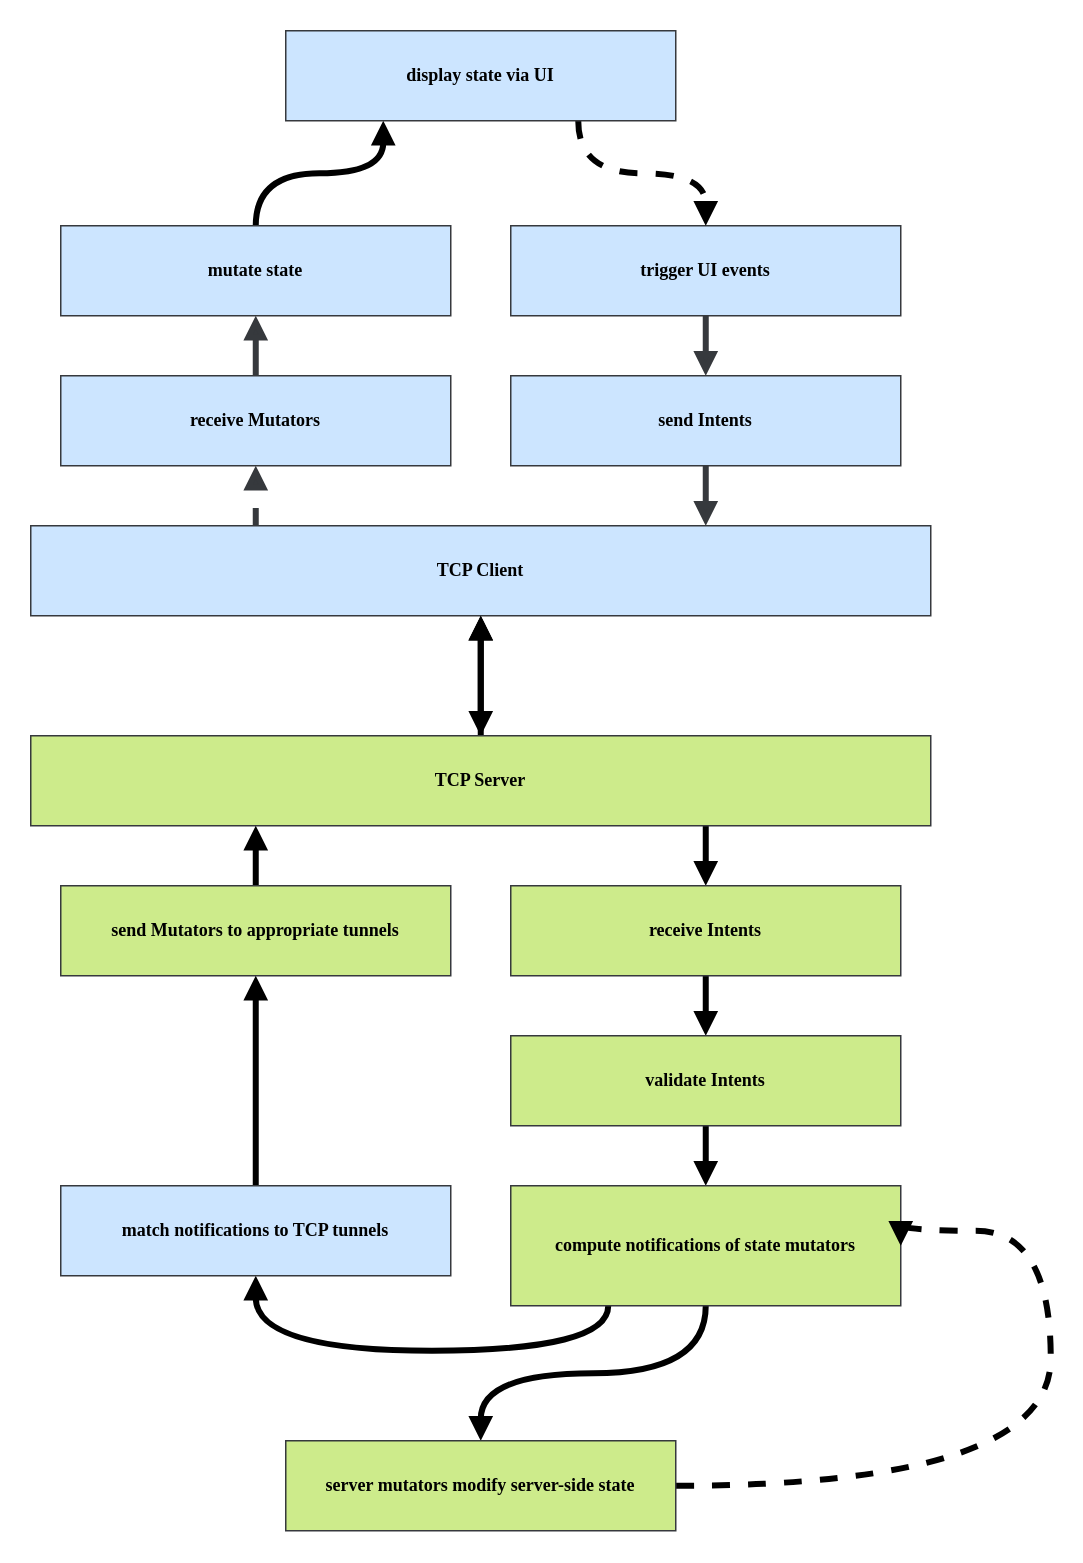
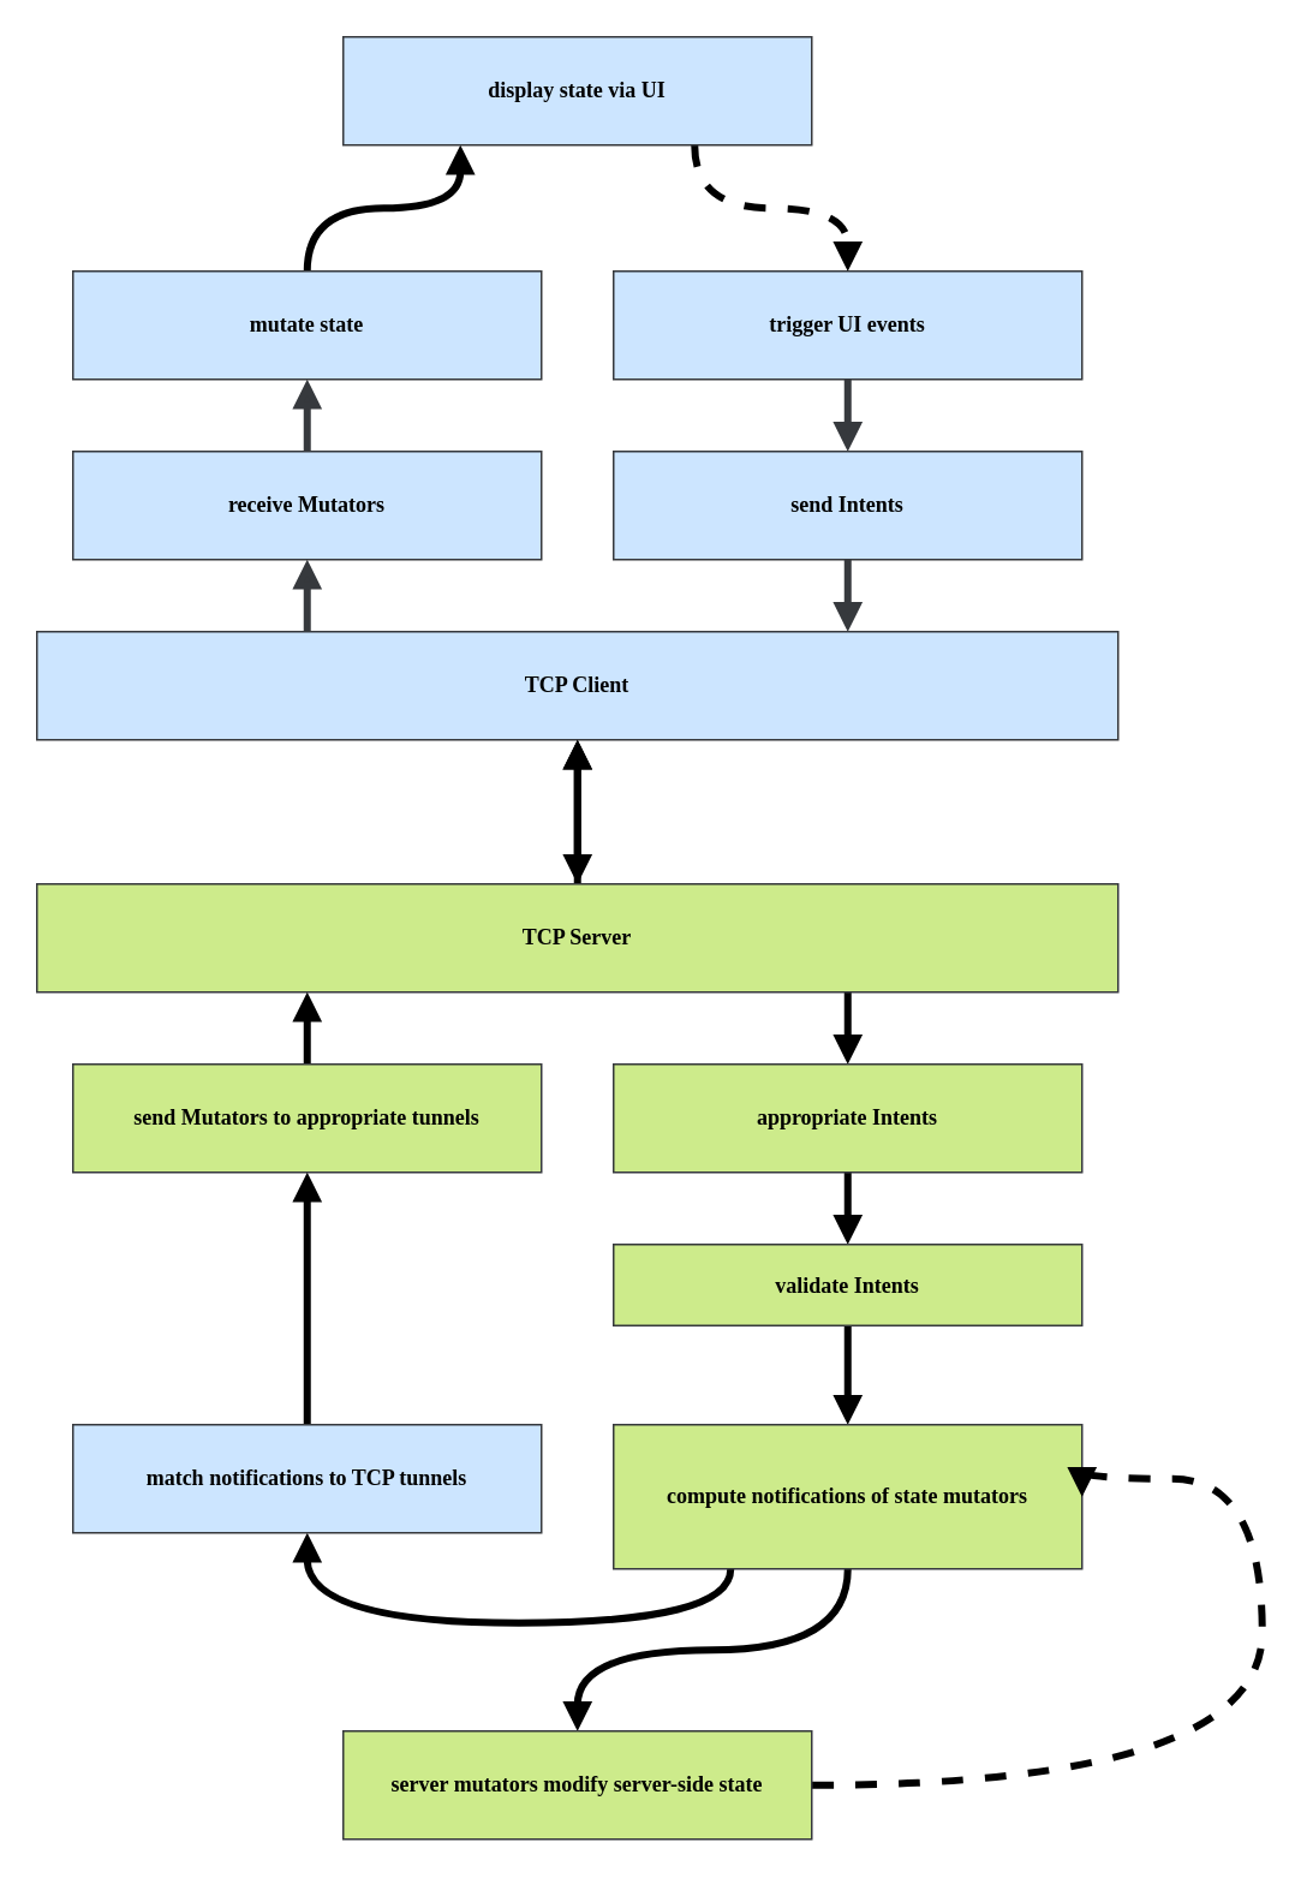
  <mxCell id="0" />
  <mxCell id="1" parent="0" />
- <mxCell id="2" style="edgeStyle=orthogonalEdgeStyle;curved=1;rounded=0;orthogonalLoop=1;jettySize=auto;html=1;exitX=0.25;exitY=0;exitDx=0;exitDy=0;entryX=0.5;entryY=1;entryDx=0;entryDy=0;endArrow=block;endFill=1;strokeWidth=4;fontFamily=Verdana;fillColor=#cce5ff;strokeColor=#36393d;dashed=1;" edge="1" parent="1" source="3" target="5"><mxGeometry relative="1" as="geometry" /></mxCell>
+ <mxCell id="2" style="edgeStyle=orthogonalEdgeStyle;curved=1;rounded=0;orthogonalLoop=1;jettySize=auto;html=1;exitX=0.25;exitY=0;exitDx=0;exitDy=0;entryX=0.5;entryY=1;entryDx=0;entryDy=0;endArrow=block;endFill=1;strokeWidth=4;fontFamily=Verdana;fillColor=#cce5ff;strokeColor=#36393d;" edge="1" parent="1" source="3" target="5"><mxGeometry relative="1" as="geometry" /></mxCell>
  <mxCell id="3" value="TCP Client" style="rounded=0;whiteSpace=wrap;html=1;fillColor=#cce5ff;strokeColor=#36393d;fontStyle=1;fontFamily=Verdana;" vertex="1" parent="1"><mxGeometry x="20" y="350" width="600" height="60" as="geometry" /></mxCell>
  <mxCell id="4" style="edgeStyle=orthogonalEdgeStyle;curved=1;rounded=0;orthogonalLoop=1;jettySize=auto;html=1;exitX=0.5;exitY=0;exitDx=0;exitDy=0;entryX=0.5;entryY=1;entryDx=0;entryDy=0;endArrow=block;endFill=1;strokeWidth=4;fontFamily=Verdana;fillColor=#cce5ff;strokeColor=#36393d;" edge="1" parent="1" source="5" target="11"><mxGeometry relative="1" as="geometry" /></mxCell>
  <mxCell id="5" value="receive Mutators" style="rounded=0;whiteSpace=wrap;html=1;fillColor=#cce5ff;strokeColor=#36393d;fontStyle=1;fontFamily=Verdana;" vertex="1" parent="1"><mxGeometry x="40" y="250" width="260" height="60" as="geometry" /></mxCell>
  <mxCell id="6" style="edgeStyle=orthogonalEdgeStyle;curved=1;rounded=0;orthogonalLoop=1;jettySize=auto;html=1;exitX=0.5;exitY=1;exitDx=0;exitDy=0;entryX=0.75;entryY=0;entryDx=0;entryDy=0;endArrow=block;endFill=1;strokeWidth=4;fontFamily=Verdana;fillColor=#cce5ff;strokeColor=#36393d;" edge="1" parent="1" source="7" target="3"><mxGeometry relative="1" as="geometry" /></mxCell>
  <mxCell id="7" value="send Intents" style="rounded=0;whiteSpace=wrap;html=1;fillColor=#cce5ff;strokeColor=#36393d;fontStyle=1;fontFamily=Verdana;" vertex="1" parent="1"><mxGeometry x="340" y="250" width="260" height="60" as="geometry" /></mxCell>
  <mxCell id="8" style="edgeStyle=orthogonalEdgeStyle;curved=1;rounded=0;orthogonalLoop=1;jettySize=auto;html=1;exitX=0.5;exitY=1;exitDx=0;exitDy=0;entryX=0.5;entryY=0;entryDx=0;entryDy=0;endArrow=block;endFill=1;strokeWidth=4;fontFamily=Verdana;fillColor=#cce5ff;strokeColor=#36393d;" edge="1" parent="1" source="9" target="7"><mxGeometry relative="1" as="geometry" /></mxCell>
  <mxCell id="9" value="trigger UI events" style="rounded=0;whiteSpace=wrap;html=1;fillColor=#cce5ff;strokeColor=#36393d;fontStyle=1;fontFamily=Verdana;" vertex="1" parent="1"><mxGeometry x="340" y="150" width="260" height="60" as="geometry" /></mxCell>
  <mxCell id="10" style="edgeStyle=orthogonalEdgeStyle;curved=1;rounded=0;orthogonalLoop=1;jettySize=auto;html=1;exitX=0.5;exitY=0;exitDx=0;exitDy=0;entryX=0.25;entryY=1;entryDx=0;entryDy=0;endArrow=block;endFill=1;strokeWidth=4;fontFamily=Verdana;" edge="1" parent="1" source="11" target="13"><mxGeometry relative="1" as="geometry" /></mxCell>
  <mxCell id="11" value="mutate state" style="rounded=0;whiteSpace=wrap;html=1;fillColor=#cce5ff;strokeColor=#36393d;fontStyle=1;fontFamily=Verdana;" vertex="1" parent="1"><mxGeometry x="40" y="150" width="260" height="60" as="geometry" /></mxCell>
  <mxCell id="12" style="edgeStyle=orthogonalEdgeStyle;curved=1;rounded=0;orthogonalLoop=1;jettySize=auto;html=1;exitX=0.75;exitY=1;exitDx=0;exitDy=0;entryX=0.5;entryY=0;entryDx=0;entryDy=0;endArrow=block;endFill=1;strokeWidth=4;fontFamily=Verdana;dashed=1;" edge="1" parent="1" source="13" target="9"><mxGeometry relative="1" as="geometry" /></mxCell>
  <mxCell id="13" value="display state via UI" style="rounded=0;whiteSpace=wrap;html=1;fillColor=#cce5ff;strokeColor=#36393d;fontStyle=1;fontFamily=Verdana;" vertex="1" parent="1"><mxGeometry x="190" y="20" width="260" height="60" as="geometry" /></mxCell>
  <mxCell id="14" style="edgeStyle=orthogonalEdgeStyle;curved=1;rounded=0;orthogonalLoop=1;jettySize=auto;html=1;exitX=0.5;exitY=0;exitDx=0;exitDy=0;entryX=0.5;entryY=1;entryDx=0;entryDy=0;endArrow=block;endFill=1;strokeWidth=4;fontFamily=Verdana;" edge="1" parent="1" source="17" target="3"><mxGeometry relative="1" as="geometry" /></mxCell>
  <mxCell id="15" value="" style="edgeStyle=orthogonalEdgeStyle;curved=1;rounded=0;orthogonalLoop=1;jettySize=auto;html=1;endArrow=block;endFill=1;strokeWidth=4;fontFamily=Verdana;startArrow=block;startFill=1;" edge="1" parent="1" source="17" target="3"><mxGeometry relative="1" as="geometry" /></mxCell>
  <mxCell id="16" style="edgeStyle=orthogonalEdgeStyle;curved=1;rounded=0;orthogonalLoop=1;jettySize=auto;html=1;exitX=0.75;exitY=1;exitDx=0;exitDy=0;entryX=0.5;entryY=0;entryDx=0;entryDy=0;startArrow=none;startFill=0;endArrow=block;endFill=1;strokeWidth=4;fontFamily=Verdana;" edge="1" parent="1" source="17" target="21"><mxGeometry relative="1" as="geometry" /></mxCell>
  <mxCell id="17" value="TCP Server" style="rounded=0;whiteSpace=wrap;html=1;fillColor=#cdeb8b;strokeColor=#36393d;fontStyle=1;fontFamily=Verdana;" vertex="1" parent="1"><mxGeometry x="20" y="490" width="600" height="60" as="geometry" /></mxCell>
  <mxCell id="18" style="edgeStyle=orthogonalEdgeStyle;curved=1;rounded=0;orthogonalLoop=1;jettySize=auto;html=1;exitX=0.5;exitY=0;exitDx=0;exitDy=0;entryX=0.25;entryY=1;entryDx=0;entryDy=0;startArrow=none;startFill=0;endArrow=block;endFill=1;strokeWidth=4;fontFamily=Verdana;" edge="1" parent="1" source="19" target="17"><mxGeometry relative="1" as="geometry" /></mxCell>
  <mxCell id="19" value="send Mutators to appropriate tunnels" style="rounded=0;whiteSpace=wrap;html=1;fillColor=#cdeb8b;strokeColor=#36393d;fontStyle=1;fontFamily=Verdana;" vertex="1" parent="1"><mxGeometry x="40" y="590" width="260" height="60" as="geometry" /></mxCell>
  <mxCell id="20" style="edgeStyle=orthogonalEdgeStyle;curved=1;rounded=0;orthogonalLoop=1;jettySize=auto;html=1;exitX=0.5;exitY=1;exitDx=0;exitDy=0;startArrow=none;startFill=0;endArrow=block;endFill=1;strokeWidth=4;fontFamily=Verdana;" edge="1" parent="1" source="21" target="23"><mxGeometry relative="1" as="geometry" /></mxCell>
- <mxCell id="21" value="receive Intents" style="rounded=0;whiteSpace=wrap;html=1;fillColor=#cdeb8b;strokeColor=#36393d;fontStyle=1;fontFamily=Verdana;" vertex="1" parent="1"><mxGeometry x="340" y="590" width="260" height="60" as="geometry" /></mxCell>
+ <mxCell id="21" value="appropriate Intents" style="rounded=0;whiteSpace=wrap;html=1;fillColor=#cdeb8b;strokeColor=#36393d;fontStyle=1;fontFamily=Verdana;" vertex="1" parent="1"><mxGeometry x="340" y="590" width="260" height="60" as="geometry" /></mxCell>
  <mxCell id="22" style="edgeStyle=orthogonalEdgeStyle;curved=1;rounded=0;orthogonalLoop=1;jettySize=auto;html=1;exitX=0.5;exitY=1;exitDx=0;exitDy=0;entryX=0.5;entryY=0;entryDx=0;entryDy=0;startArrow=none;startFill=0;endArrow=block;endFill=1;strokeWidth=4;fontFamily=Verdana;" edge="1" parent="1" source="23" target="26"><mxGeometry relative="1" as="geometry" /></mxCell>
- <mxCell id="23" value="validate Intents" style="rounded=0;whiteSpace=wrap;html=1;fillColor=#cdeb8b;strokeColor=#36393d;fontStyle=1;fontFamily=Verdana;" vertex="1" parent="1"><mxGeometry x="340" y="690" width="260" height="60" as="geometry" /></mxCell>
+ <mxCell id="23" value="validate Intents" style="rounded=0;whiteSpace=wrap;html=1;fillColor=#cdeb8b;strokeColor=#36393d;fontStyle=1;fontFamily=Verdana;" vertex="1" parent="1"><mxGeometry x="340" y="690" width="260" height="45" as="geometry" /></mxCell>
  <mxCell id="24" style="edgeStyle=orthogonalEdgeStyle;curved=1;rounded=0;orthogonalLoop=1;jettySize=auto;html=1;exitX=0.25;exitY=1;exitDx=0;exitDy=0;entryX=0.5;entryY=1;entryDx=0;entryDy=0;startArrow=none;startFill=0;endArrow=block;endFill=1;strokeWidth=4;fontFamily=Verdana;" edge="1" parent="1" source="26" target="28"><mxGeometry relative="1" as="geometry"><Array as="points"><mxPoint x="405" y="900" /><mxPoint x="170" y="900" /></Array></mxGeometry></mxCell>
  <mxCell id="25" style="edgeStyle=orthogonalEdgeStyle;curved=1;rounded=0;orthogonalLoop=1;jettySize=auto;html=1;exitX=0.5;exitY=1;exitDx=0;exitDy=0;entryX=0.5;entryY=0;entryDx=0;entryDy=0;startArrow=none;startFill=0;endArrow=block;endFill=1;strokeWidth=4;fontFamily=Verdana;" edge="1" parent="1" source="26" target="30"><mxGeometry relative="1" as="geometry" /></mxCell>
  <mxCell id="26" value="compute notifications of state mutators" style="rounded=0;whiteSpace=wrap;html=1;fillColor=#cdeb8b;strokeColor=#36393d;fontStyle=1;fontFamily=Verdana;" vertex="1" parent="1"><mxGeometry x="340" y="790" width="260" height="80" as="geometry" /></mxCell>
  <mxCell id="27" style="edgeStyle=orthogonalEdgeStyle;curved=1;rounded=0;orthogonalLoop=1;jettySize=auto;html=1;exitX=0.5;exitY=0;exitDx=0;exitDy=0;entryX=0.5;entryY=1;entryDx=0;entryDy=0;startArrow=none;startFill=0;endArrow=block;endFill=1;strokeWidth=4;fontFamily=Verdana;" edge="1" parent="1" source="28" target="19"><mxGeometry relative="1" as="geometry" /></mxCell>
  <mxCell id="28" value="match notifications to TCP tunnels" style="rounded=0;whiteSpace=wrap;html=1;fillColor=#cce5ff;strokeColor=#36393d;fontStyle=1;fontFamily=Verdana;" vertex="1" parent="1"><mxGeometry x="40" y="790" width="260" height="60" as="geometry" /></mxCell>
  <mxCell id="29" style="edgeStyle=orthogonalEdgeStyle;curved=1;rounded=0;orthogonalLoop=1;jettySize=auto;html=1;exitX=1;exitY=0.5;exitDx=0;exitDy=0;entryX=1;entryY=0.5;entryDx=0;entryDy=0;startArrow=none;startFill=0;endArrow=block;endFill=1;strokeWidth=4;fontFamily=Verdana;dashed=1;" edge="1" parent="1" source="30" target="26"><mxGeometry relative="1" as="geometry"><Array as="points"><mxPoint x="700" y="990" /><mxPoint x="700" y="820" /></Array></mxGeometry></mxCell>
  <mxCell id="30" value="server mutators modify server-side state" style="rounded=0;whiteSpace=wrap;html=1;fillColor=#cdeb8b;strokeColor=#36393d;fontStyle=1;fontFamily=Verdana;" vertex="1" parent="1"><mxGeometry x="190" y="960" width="260" height="60" as="geometry" /></mxCell>
